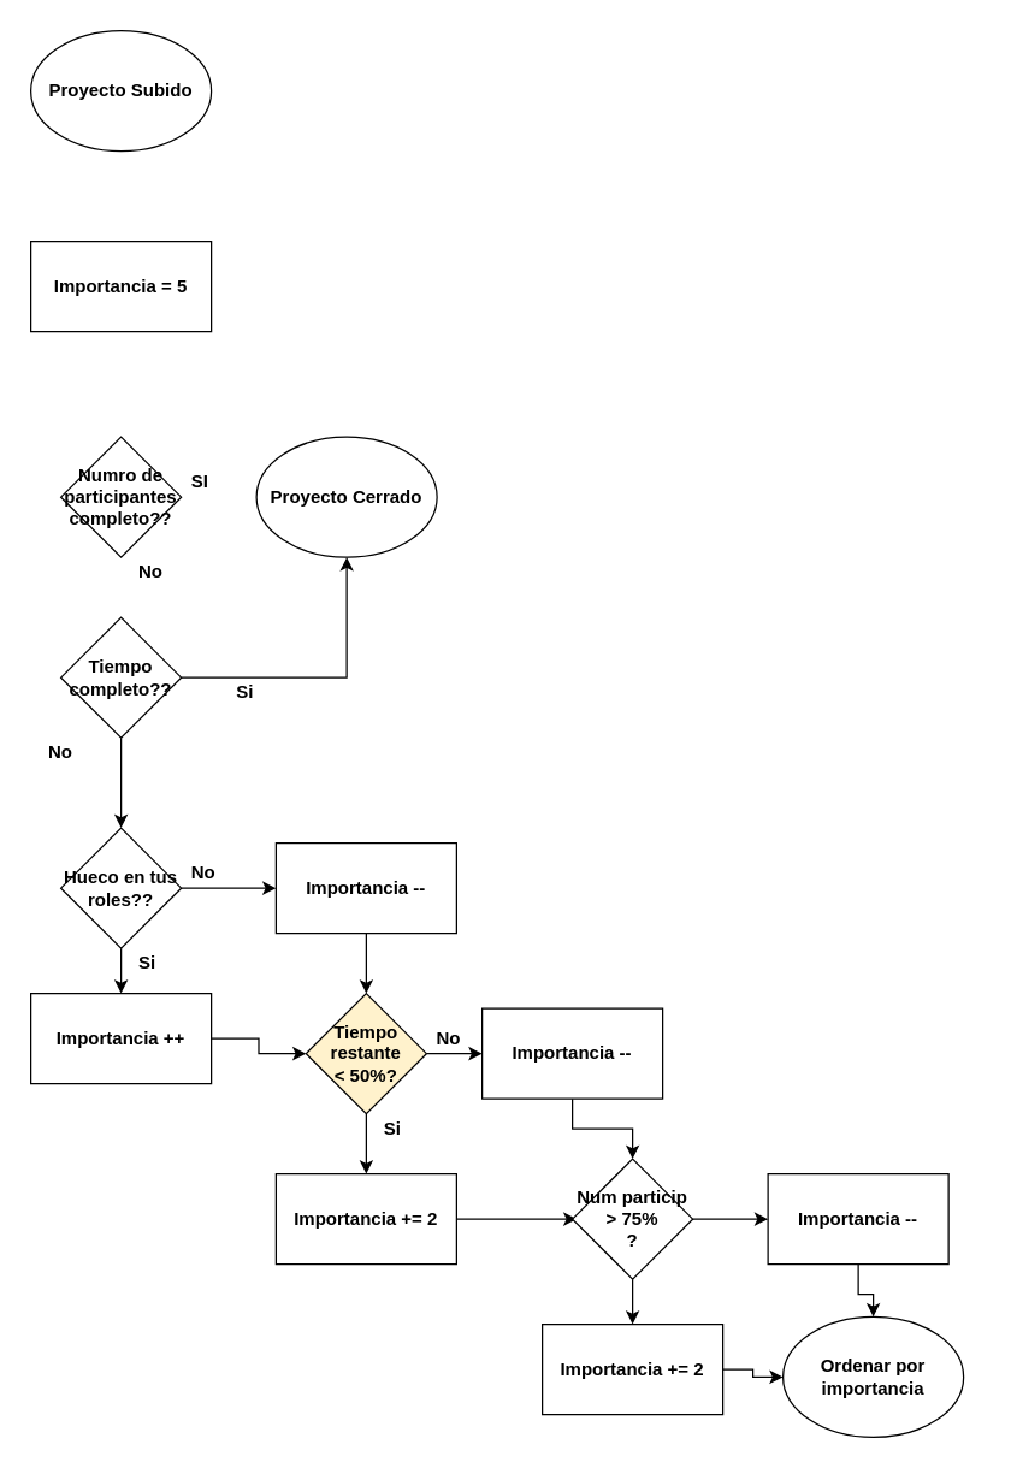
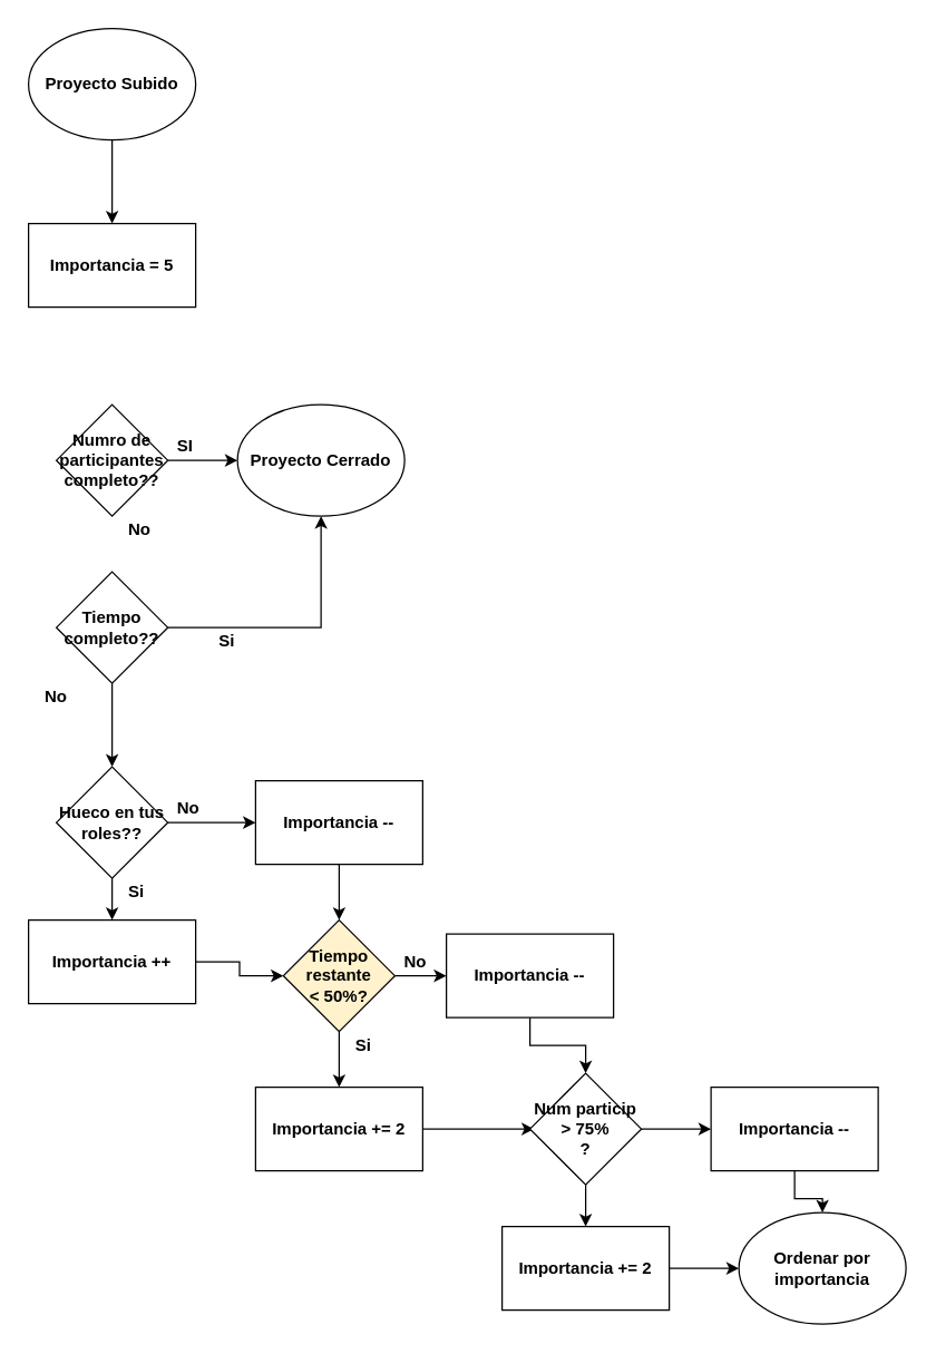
  <mxCell id="0" />
  <mxCell id="1" parent="0" />
+ <mxCell id="2" value="" style="edgeStyle=orthogonalEdgeStyle;rounded=0;orthogonalLoop=1;jettySize=auto;html=1;" edge="1" parent="1" source="3" target="4"><mxGeometry relative="1" as="geometry" /></mxCell>
  <mxCell id="3" value="&lt;b&gt;Proyecto Subido&lt;/b&gt;" style="ellipse;whiteSpace=wrap;html=1;" vertex="1" parent="1"><mxGeometry x="20" y="20" width="120" height="80" as="geometry" /></mxCell>
  <mxCell id="4" value="&lt;b&gt;Importancia = 5&lt;/b&gt;" style="rounded=0;whiteSpace=wrap;html=1;" vertex="1" parent="1"><mxGeometry x="20" y="160" width="120" height="60" as="geometry" /></mxCell>
+ <mxCell id="5" value="" style="edgeStyle=orthogonalEdgeStyle;rounded=0;orthogonalLoop=1;jettySize=auto;html=1;fontStyle=1" edge="1" parent="1" source="6" target="7"><mxGeometry relative="1" as="geometry" /></mxCell>
  <mxCell id="6" value="&lt;span&gt;Numro de participantes completo??&lt;/span&gt;" style="rhombus;whiteSpace=wrap;html=1;fontStyle=1" vertex="1" parent="1"><mxGeometry x="40" y="290" width="80" height="80" as="geometry" /></mxCell>
  <mxCell id="7" value="&lt;span&gt;Proyecto Cerrado&lt;/span&gt;" style="ellipse;whiteSpace=wrap;html=1;fontStyle=1" vertex="1" parent="1"><mxGeometry x="170" y="290" width="120" height="80" as="geometry" /></mxCell>
  <mxCell id="8" value="SI" style="text;html=1;resizable=0;points=[];autosize=1;align=left;verticalAlign=top;spacingTop=-4;fontStyle=1" vertex="1" parent="1"><mxGeometry x="125" y="310" width="30" height="20" as="geometry" /></mxCell>
  <mxCell id="9" value="" style="edgeStyle=orthogonalEdgeStyle;rounded=0;orthogonalLoop=1;jettySize=auto;html=1;entryX=0.5;entryY=1;entryDx=0;entryDy=0;fontStyle=1" edge="1" parent="1" source="11" target="7"><mxGeometry relative="1" as="geometry"><mxPoint x="200" y="450" as="targetPoint" /></mxGeometry></mxCell>
  <mxCell id="10" value="" style="edgeStyle=orthogonalEdgeStyle;rounded=0;orthogonalLoop=1;jettySize=auto;html=1;fontStyle=1" edge="1" parent="1" source="11" target="16"><mxGeometry relative="1" as="geometry" /></mxCell>
  <mxCell id="11" value="&lt;span&gt;Tiempo completo??&lt;/span&gt;" style="rhombus;whiteSpace=wrap;html=1;fontStyle=1" vertex="1" parent="1"><mxGeometry x="40" y="410" width="80" height="80" as="geometry" /></mxCell>
  <mxCell id="12" value="No" style="text;html=1;resizable=0;points=[];autosize=1;align=left;verticalAlign=top;spacingTop=-4;fontStyle=1" vertex="1" parent="1"><mxGeometry x="90" y="370" width="30" height="20" as="geometry" /></mxCell>
  <mxCell id="13" value="Si" style="text;html=1;resizable=0;points=[];autosize=1;align=left;verticalAlign=top;spacingTop=-4;fontStyle=1" vertex="1" parent="1"><mxGeometry x="155" y="450" width="30" height="20" as="geometry" /></mxCell>
  <mxCell id="14" value="" style="edgeStyle=orthogonalEdgeStyle;rounded=0;orthogonalLoop=1;jettySize=auto;html=1;fontStyle=1" edge="1" parent="1" source="16" target="19"><mxGeometry relative="1" as="geometry" /></mxCell>
  <mxCell id="15" value="" style="edgeStyle=orthogonalEdgeStyle;rounded=0;orthogonalLoop=1;jettySize=auto;html=1;fontStyle=1" edge="1" parent="1" source="16" target="22"><mxGeometry relative="1" as="geometry" /></mxCell>
  <mxCell id="16" value="Hueco en tus roles??" style="rhombus;whiteSpace=wrap;html=1;fontStyle=1" vertex="1" parent="1"><mxGeometry x="40" y="550" width="80" height="80" as="geometry" /></mxCell>
  <mxCell id="17" value="No" style="text;html=1;resizable=0;points=[];autosize=1;align=left;verticalAlign=top;spacingTop=-4;fontStyle=1" vertex="1" parent="1"><mxGeometry x="30" y="490" width="30" height="20" as="geometry" /></mxCell>
  <mxCell id="18" value="" style="edgeStyle=orthogonalEdgeStyle;rounded=0;orthogonalLoop=1;jettySize=auto;html=1;fontStyle=1" edge="1" parent="1" source="19" target="26"><mxGeometry relative="1" as="geometry" /></mxCell>
  <mxCell id="19" value="Importancia --" style="rounded=0;whiteSpace=wrap;html=1;fontStyle=1" vertex="1" parent="1"><mxGeometry x="183" y="560" width="120" height="60" as="geometry" /></mxCell>
  <mxCell id="20" value="No" style="text;html=1;resizable=0;points=[];autosize=1;align=left;verticalAlign=top;spacingTop=-4;fontStyle=1" vertex="1" parent="1"><mxGeometry x="125" y="570" width="30" height="20" as="geometry" /></mxCell>
  <mxCell id="21" value="" style="edgeStyle=orthogonalEdgeStyle;rounded=0;orthogonalLoop=1;jettySize=auto;html=1;fontStyle=1" edge="1" parent="1" source="22" target="26"><mxGeometry relative="1" as="geometry" /></mxCell>
  <mxCell id="22" value="Importancia ++" style="rounded=0;whiteSpace=wrap;html=1;fontStyle=1" vertex="1" parent="1"><mxGeometry x="20" y="660" width="120" height="60" as="geometry" /></mxCell>
  <mxCell id="23" value="Si" style="text;html=1;resizable=0;points=[];autosize=1;align=left;verticalAlign=top;spacingTop=-4;fontStyle=1" vertex="1" parent="1"><mxGeometry x="90" y="630" width="30" height="20" as="geometry" /></mxCell>
  <mxCell id="24" value="" style="edgeStyle=orthogonalEdgeStyle;rounded=0;orthogonalLoop=1;jettySize=auto;html=1;fontStyle=1" edge="1" parent="1" source="26" target="28"><mxGeometry relative="1" as="geometry" /></mxCell>
  <mxCell id="25" value="" style="edgeStyle=orthogonalEdgeStyle;rounded=0;orthogonalLoop=1;jettySize=auto;html=1;fontStyle=1" edge="1" parent="1" source="26" target="31"><mxGeometry relative="1" as="geometry" /></mxCell>
  <mxCell id="26" value="Tiempo restante&lt;br&gt;&amp;lt; 50%?" style="rhombus;whiteSpace=wrap;html=1;fontStyle=1;fillColor=#fff2cc;" vertex="1" parent="1"><mxGeometry x="203" y="660" width="80" height="80" as="geometry" /></mxCell>
  <mxCell id="27" value="" style="edgeStyle=orthogonalEdgeStyle;rounded=0;orthogonalLoop=1;jettySize=auto;html=1;fontStyle=1" edge="1" parent="1" source="28"><mxGeometry relative="1" as="geometry"><mxPoint x="383" y="810" as="targetPoint" /></mxGeometry></mxCell>
  <mxCell id="28" value="Importancia += 2" style="rounded=0;whiteSpace=wrap;html=1;fontStyle=1" vertex="1" parent="1"><mxGeometry x="183" y="780" width="120" height="60" as="geometry" /></mxCell>
  <mxCell id="29" value="Si" style="text;html=1;resizable=0;points=[];autosize=1;align=left;verticalAlign=top;spacingTop=-4;fontStyle=1" vertex="1" parent="1"><mxGeometry x="253" y="740" width="30" height="20" as="geometry" /></mxCell>
  <mxCell id="30" value="" style="edgeStyle=orthogonalEdgeStyle;rounded=0;orthogonalLoop=1;jettySize=auto;html=1;fontStyle=1" edge="1" parent="1" source="31" target="35"><mxGeometry relative="1" as="geometry" /></mxCell>
  <mxCell id="31" value="Importancia --" style="rounded=0;whiteSpace=wrap;html=1;fontStyle=1" vertex="1" parent="1"><mxGeometry x="320" y="670" width="120" height="60" as="geometry" /></mxCell>
  <mxCell id="32" value="No" style="text;html=1;resizable=0;points=[];autosize=1;align=left;verticalAlign=top;spacingTop=-4;fontStyle=1" vertex="1" parent="1"><mxGeometry x="288" y="680" width="30" height="20" as="geometry" /></mxCell>
  <mxCell id="33" value="" style="edgeStyle=orthogonalEdgeStyle;rounded=0;orthogonalLoop=1;jettySize=auto;html=1;fontStyle=1" edge="1" parent="1" source="35" target="37"><mxGeometry relative="1" as="geometry" /></mxCell>
  <mxCell id="34" value="" style="edgeStyle=orthogonalEdgeStyle;rounded=0;orthogonalLoop=1;jettySize=auto;html=1;fontStyle=1" edge="1" parent="1" source="35" target="39"><mxGeometry relative="1" as="geometry" /></mxCell>
  <mxCell id="35" value="Num particip&lt;br&gt;&amp;gt; 75%&lt;br&gt;?" style="rhombus;whiteSpace=wrap;html=1;fontStyle=1" vertex="1" parent="1"><mxGeometry x="380" y="770" width="80" height="80" as="geometry" /></mxCell>
  <mxCell id="36" value="" style="edgeStyle=orthogonalEdgeStyle;rounded=0;orthogonalLoop=1;jettySize=auto;html=1;fontStyle=1" edge="1" parent="1" source="37" target="40"><mxGeometry relative="1" as="geometry" /></mxCell>
  <mxCell id="37" value="Importancia --" style="rounded=0;whiteSpace=wrap;html=1;fontStyle=1" vertex="1" parent="1"><mxGeometry x="510" y="780" width="120" height="60" as="geometry" /></mxCell>
  <mxCell id="38" value="" style="edgeStyle=orthogonalEdgeStyle;rounded=0;orthogonalLoop=1;jettySize=auto;html=1;fontStyle=1" edge="1" parent="1" source="39" target="40"><mxGeometry relative="1" as="geometry" /></mxCell>
  <mxCell id="39" value="Importancia += 2" style="rounded=0;whiteSpace=wrap;html=1;fontStyle=1" vertex="1" parent="1"><mxGeometry x="360" y="880" width="120" height="60" as="geometry" /></mxCell>
- <mxCell id="40" value="Ordenar por importancia" style="ellipse;whiteSpace=wrap;html=1;fontStyle=1" vertex="1" parent="1"><mxGeometry x="520" y="875" width="120" height="80" as="geometry" /></mxCell>
+ <mxCell id="40" value="Ordenar por importancia" style="ellipse;whiteSpace=wrap;html=1;fontStyle=1" vertex="1" parent="1"><mxGeometry x="530" y="870" width="120" height="80" as="geometry" /></mxCell>
